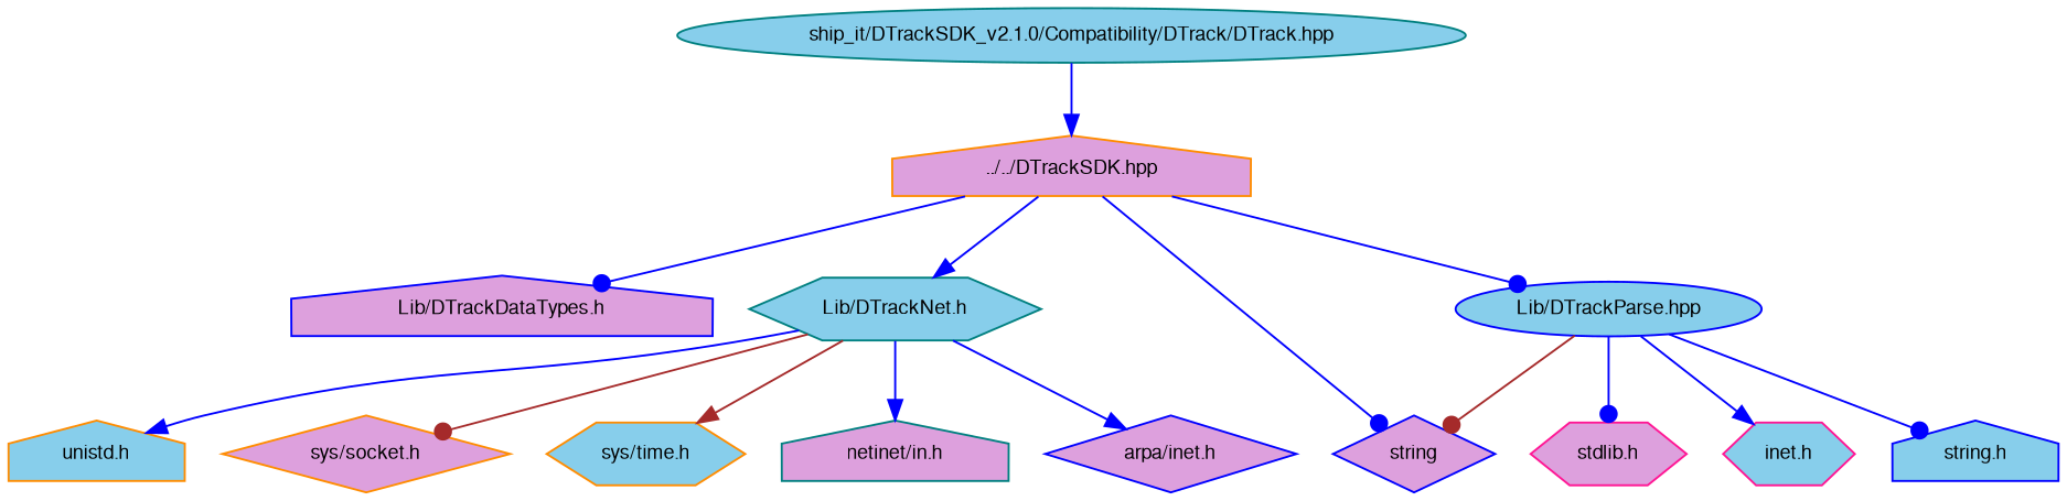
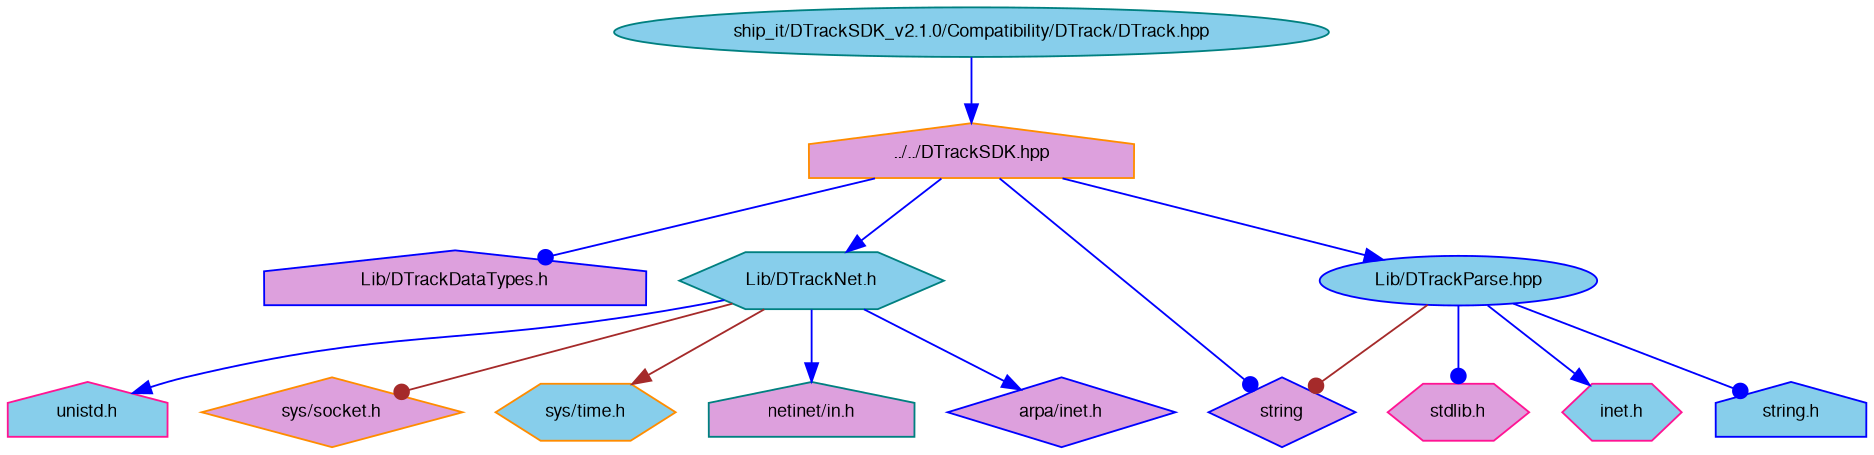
  digraph {
    node [color=blue fillcolor=skyblue fontname=FreeSans fontsize=10 shape=house style=filled]
    edge [arrowhead=normal color=blue fontname=FreeSans fontsize=10 labelfontname=FreeSans labelfontsize=10 style=solid]
    n1 [color=teal fontcolor=black height=0.2 label="ship_it/DTrackSDK_v2.1.0/Compatibility/DTrack/DTrack.hpp" shape=ellipse width=0.4]
    n2 [color=darkorange fillcolor=plum height=0.2 label="../../DTrackSDK.hpp" width=0.4]
    n3 [fillcolor=plum height=0.2 label="Lib/DTrackDataTypes.h" width=0.4]
    n4 [color=teal height=0.2 label="Lib/DTrackNet.h" shape=hexagon width=0.4]
    n5 [height=0.2 label="Lib/DTrackParse.hpp" shape=ellipse width=0.4]
    n6 [fillcolor=plum height=0.2 label=string shape=diamond width=0.4]
-   n7 [color=darkorange height=0.2 label="unistd.h" width=0.4]
+   n7 [color=deeppink height=0.2 label="unistd.h" width=0.4]
    n8 [color=darkorange fillcolor=plum height=0.2 label="sys/socket.h" shape=diamond width=0.4]
    n9 [color=darkorange height=0.2 label="sys/time.h" shape=hexagon width=0.4]
    n10 [color=teal fillcolor=plum height=0.2 label="netinet/in.h" width=0.4]
    n11 [fillcolor=plum height=0.2 label="arpa/inet.h" shape=diamond width=0.4]
    n12 [color=deeppink fillcolor=plum height=0.2 label="stdlib.h" shape=hexagon width=0.4]
    n13 [color=deeppink height=0.2 label="inet.h" shape=hexagon width=0.4]
    n14 [height=0.2 label="string.h" width=0.4]
    n1 -> n2
    n2 -> n3 [arrowhead=dot]
    n2 -> n4
-   n2 -> n5 [arrowhead=dot]
+   n2 -> n5
    n2 -> n6 [arrowhead=dot]
    n4 -> n7
    n4 -> n8 [arrowhead=dot color=brown]
    n4 -> n9 [color=brown]
    n4 -> n10
    n4 -> n11
    n5 -> n6 [arrowhead=dot color=brown]
    n5 -> n12 [arrowhead=dot]
    n5 -> n13
    n5 -> n14 [arrowhead=dot]
  }
